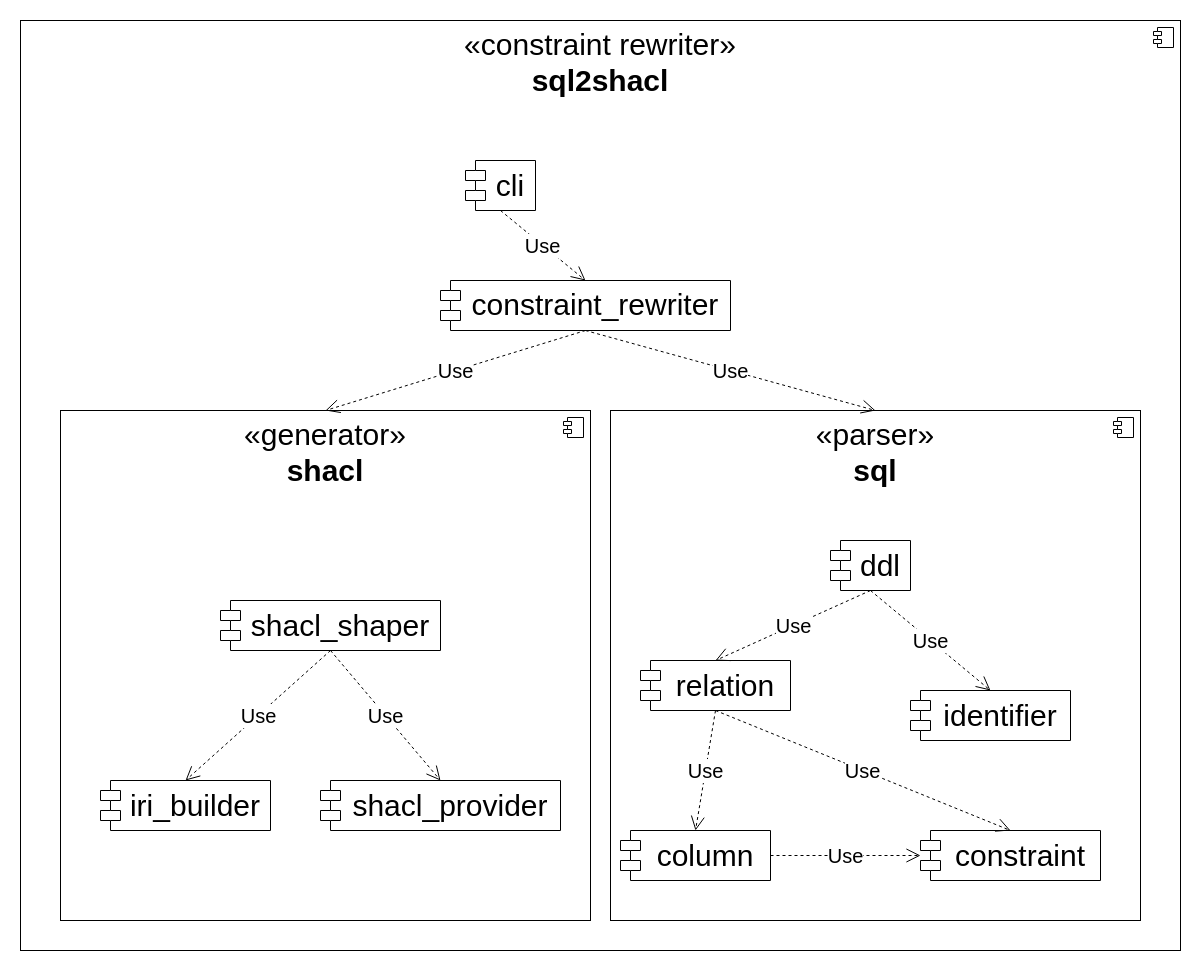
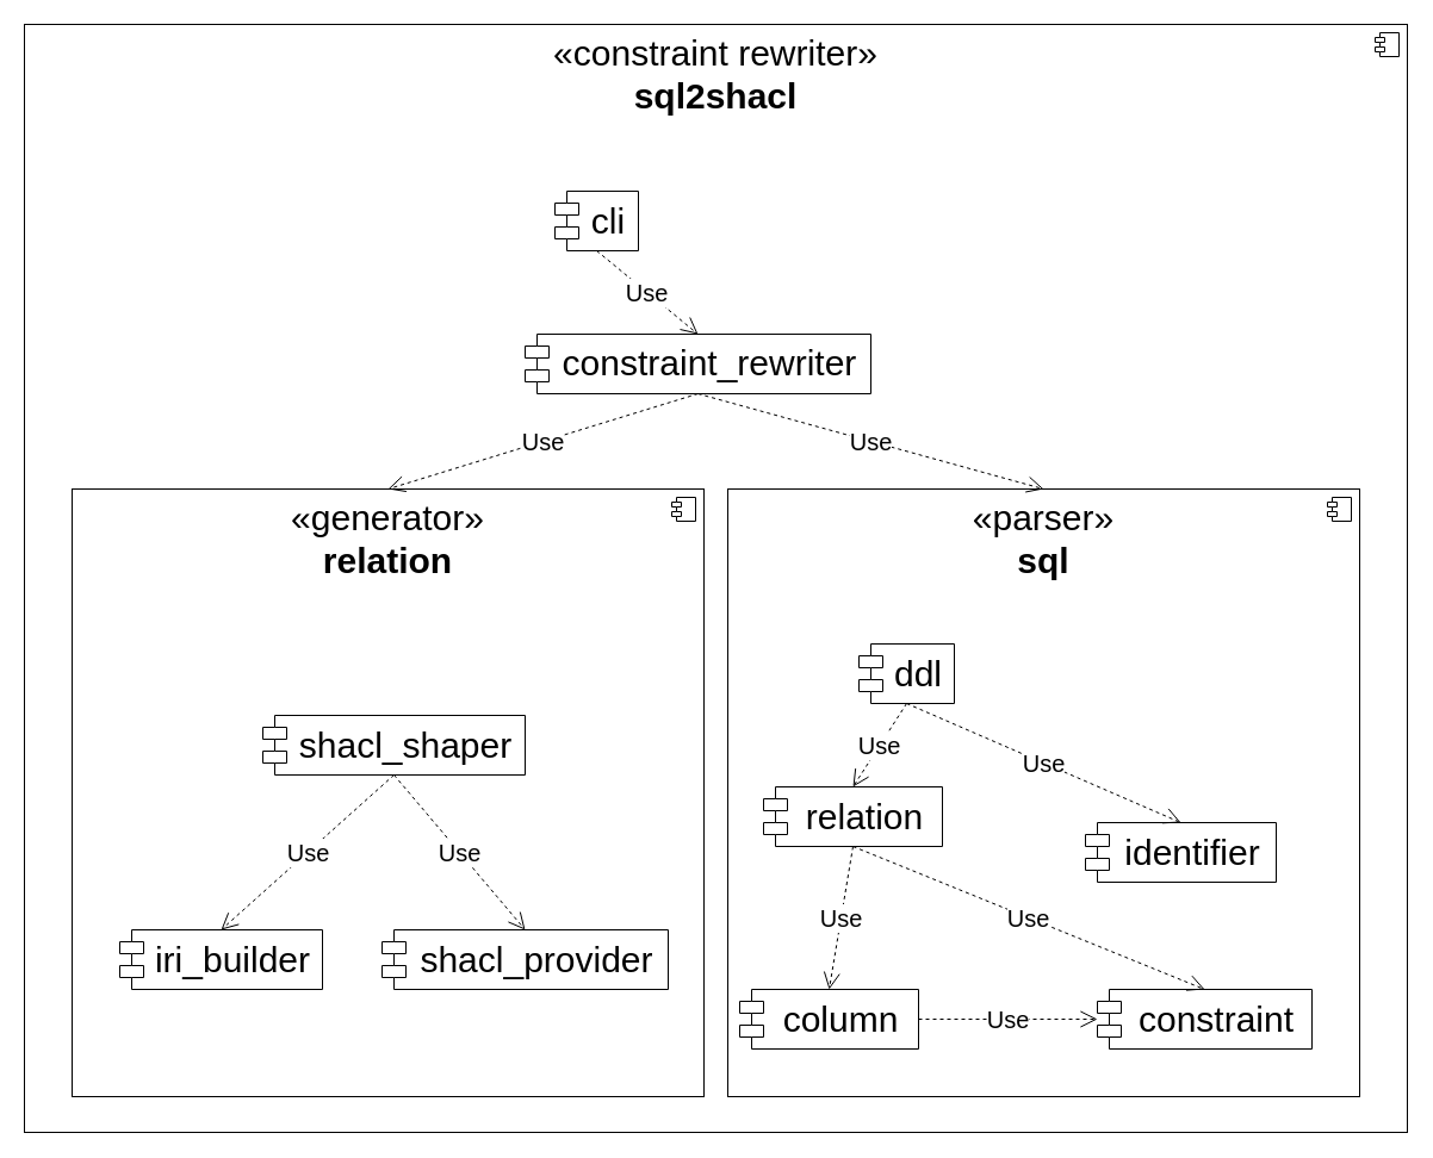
  <mxCell id="0" />
  <mxCell id="1" parent="0" />
  <mxCell id="2" value="«constraint rewriter»&lt;br style=&quot;font-size: 30px;&quot;&gt;&lt;b&gt;sql2shacl&lt;/b&gt;" style="html=1;dropTarget=0;whiteSpace=wrap;fontSize=30;verticalAlign=top;labelBackgroundColor=none;flipH=0;" vertex="1" parent="1"><mxGeometry x="20" y="20" width="1160" height="930" as="geometry" /></mxCell>
  <mxCell id="3" value="" style="shape=module;jettyWidth=8;jettyHeight=4;fontSize=30;verticalAlign=top;labelBackgroundColor=none;" vertex="1" parent="2"><mxGeometry x="1" width="20" height="20" relative="1" as="geometry"><mxPoint x="-27" y="7" as="offset" /></mxGeometry></mxCell>
  <mxCell id="4" value="" style="group" vertex="1" connectable="0" parent="1"><mxGeometry x="440" y="140" width="290" height="180" as="geometry" /></mxCell>
  <mxCell id="5" value="&lt;font style=&quot;font-size: 30px;&quot;&gt;cli&lt;/font&gt;" style="shape=module;align=center;spacingLeft=20;align=center;verticalAlign=middle;whiteSpace=wrap;html=1;flipH=0;" vertex="1" parent="4"><mxGeometry x="25" y="20" width="70" height="50" as="geometry" /></mxCell>
  <mxCell id="6" value="&lt;font style=&quot;font-size: 30px;&quot;&gt;constraint_rewriter&lt;/font&gt;" style="shape=module;align=left;spacingLeft=20;align=center;verticalAlign=top;whiteSpace=wrap;html=1;" vertex="1" parent="4"><mxGeometry y="140" width="290" height="50" as="geometry" /></mxCell>
  <mxCell id="7" value="&lt;font style=&quot;font-size: 20px;&quot;&gt;Use&lt;/font&gt;" style="endArrow=open;endSize=12;dashed=1;html=1;rounded=0;exitX=0.5;exitY=1;exitDx=0;exitDy=0;entryX=0.5;entryY=0;entryDx=0;entryDy=0;" edge="1" parent="4" source="5" target="6"><mxGeometry width="160" relative="1" as="geometry"><mxPoint x="20.085" y="281.471" as="sourcePoint" /><mxPoint x="180.766" y="281.471" as="targetPoint" /></mxGeometry></mxCell>
  <mxCell id="8" value="" style="group" vertex="1" connectable="0" parent="1"><mxGeometry x="610" y="410" width="530" height="510" as="geometry" /></mxCell>
  <mxCell id="9" value="«parser»&lt;br style=&quot;font-size: 30px;&quot;&gt;&lt;b style=&quot;font-size: 30px;&quot;&gt;sql&lt;/b&gt;" style="html=1;dropTarget=0;whiteSpace=wrap;fontSize=30;verticalAlign=top;labelBackgroundColor=none;" vertex="1" parent="8"><mxGeometry width="530" height="510" as="geometry" /></mxCell>
  <mxCell id="10" value="" style="shape=module;jettyWidth=8;jettyHeight=4;fontSize=30;verticalAlign=top;labelBackgroundColor=none;" vertex="1" parent="9"><mxGeometry x="1" width="20" height="20" relative="1" as="geometry"><mxPoint x="-27" y="7" as="offset" /></mxGeometry></mxCell>
  <mxCell id="11" value="relation" style="shape=module;align=left;spacingLeft=20;align=center;verticalAlign=middle;whiteSpace=wrap;html=1;fontSize=30;" vertex="1" parent="8"><mxGeometry x="30" y="250" width="150" height="50" as="geometry" /></mxCell>
  <mxCell id="12" value="identifier" style="shape=module;align=left;spacingLeft=20;align=center;verticalAlign=middle;whiteSpace=wrap;html=1;fontSize=30;" vertex="1" parent="8"><mxGeometry x="300" y="280" width="160" height="50" as="geometry" /></mxCell>
- <mxCell id="13" value="ddl" style="shape=module;align=left;spacingLeft=20;align=center;verticalAlign=middle;whiteSpace=wrap;html=1;fontSize=30;" vertex="1" parent="8"><mxGeometry x="220" y="130" width="80" height="50" as="geometry" /></mxCell>
+ <mxCell id="13" value="ddl" style="shape=module;align=left;spacingLeft=20;align=center;verticalAlign=middle;whiteSpace=wrap;html=1;fontSize=30;" vertex="1" parent="8"><mxGeometry x="110" y="130" width="80" height="50" as="geometry" /></mxCell>
  <mxCell id="14" value="constraint" style="shape=module;align=left;spacingLeft=20;align=center;verticalAlign=middle;whiteSpace=wrap;html=1;fontSize=30;" vertex="1" parent="8"><mxGeometry x="310" y="420" width="180" height="50" as="geometry" /></mxCell>
  <mxCell id="15" value="column" style="shape=module;align=left;spacingLeft=20;align=center;verticalAlign=middle;whiteSpace=wrap;html=1;fontSize=30;" vertex="1" parent="8"><mxGeometry x="10" y="420" width="150" height="50" as="geometry" /></mxCell>
  <mxCell id="16" value="Use" style="endArrow=open;endSize=12;dashed=1;html=1;rounded=0;exitX=0.5;exitY=1;exitDx=0;exitDy=0;entryX=0.5;entryY=0;entryDx=0;entryDy=0;fontSize=20;" edge="1" parent="8" source="13" target="11"><mxGeometry width="160" relative="1" as="geometry"><mxPoint x="-187.855" y="223.235" as="sourcePoint" /><mxPoint x="-20.873" y="223.235" as="targetPoint" /></mxGeometry></mxCell>
  <mxCell id="17" value="Use" style="endArrow=open;endSize=12;dashed=1;html=1;rounded=0;exitX=0.5;exitY=1;exitDx=0;exitDy=0;entryX=0.5;entryY=0;entryDx=0;entryDy=0;fontSize=20;" edge="1" parent="8" source="11" target="15"><mxGeometry width="160" relative="1" as="geometry"><mxPoint x="-187.855" y="126.176" as="sourcePoint" /><mxPoint x="-20.873" y="126.176" as="targetPoint" /></mxGeometry></mxCell>
  <mxCell id="18" value="Use" style="endArrow=open;endSize=12;dashed=1;html=1;rounded=0;exitX=0.5;exitY=1;exitDx=0;exitDy=0;entryX=0.5;entryY=0;entryDx=0;entryDy=0;fontSize=20;" edge="1" parent="8" source="11" target="14"><mxGeometry width="160" relative="1" as="geometry"><mxPoint x="-187.855" y="126.176" as="sourcePoint" /><mxPoint x="-20.873" y="126.176" as="targetPoint" /></mxGeometry></mxCell>
  <mxCell id="19" value="Use" style="endArrow=open;endSize=12;dashed=1;html=1;rounded=0;exitX=1;exitY=0.5;exitDx=0;exitDy=0;fontSize=20;" edge="1" parent="8" source="15" target="14"><mxGeometry width="160" relative="1" as="geometry"><mxPoint x="-187.855" y="126.176" as="sourcePoint" /><mxPoint x="-20.873" y="126.176" as="targetPoint" /></mxGeometry></mxCell>
  <mxCell id="20" value="Use" style="endArrow=open;endSize=12;dashed=1;html=1;rounded=0;exitX=0.5;exitY=1;exitDx=0;exitDy=0;entryX=0.5;entryY=0;entryDx=0;entryDy=0;fontSize=20;" edge="1" parent="8" source="13" target="12"><mxGeometry width="160" relative="1" as="geometry"><mxPoint x="-187.855" y="223.235" as="sourcePoint" /><mxPoint x="-20.873" y="223.235" as="targetPoint" /></mxGeometry></mxCell>
  <mxCell id="21" value="Use" style="endArrow=open;endSize=12;dashed=1;html=1;rounded=0;entryX=0.5;entryY=0;entryDx=0;entryDy=0;exitX=0.5;exitY=1;exitDx=0;exitDy=0;fontSize=20;" edge="1" parent="1" source="6" target="9"><mxGeometry width="160" relative="1" as="geometry"><mxPoint x="296.255" y="533.824" as="sourcePoint" /><mxPoint x="642.723" y="533.824" as="targetPoint" /></mxGeometry></mxCell>
  <mxCell id="22" value="" style="group" vertex="1" connectable="0" parent="1"><mxGeometry x="60" y="410" width="530" height="510" as="geometry" /></mxCell>
- <mxCell id="23" value="«generator»&lt;br style=&quot;font-size: 30px;&quot;&gt;&lt;b style=&quot;font-size: 30px;&quot;&gt;shacl&lt;/b&gt;" style="html=1;dropTarget=0;whiteSpace=wrap;fontSize=30;verticalAlign=top;labelBackgroundColor=none;" vertex="1" parent="22"><mxGeometry width="530" height="510" as="geometry" /></mxCell>
+ <mxCell id="23" value="«generator»&lt;br style=&quot;font-size: 30px;&quot;&gt;&lt;b style=&quot;font-size: 30px;&quot;&gt;relation&lt;/b&gt;" style="html=1;dropTarget=0;whiteSpace=wrap;fontSize=30;verticalAlign=top;labelBackgroundColor=none;" vertex="1" parent="22"><mxGeometry width="530" height="510" as="geometry" /></mxCell>
  <mxCell id="24" value="" style="shape=module;jettyWidth=8;jettyHeight=4;fontSize=30;verticalAlign=top;labelBackgroundColor=none;" vertex="1" parent="23"><mxGeometry x="1" width="20" height="20" relative="1" as="geometry"><mxPoint x="-27" y="7" as="offset" /></mxGeometry></mxCell>
  <mxCell id="25" value="iri_builder" style="shape=module;align=left;spacingLeft=20;align=center;verticalAlign=middle;whiteSpace=wrap;html=1;fontSize=30;" vertex="1" parent="22"><mxGeometry x="40" y="370" width="170" height="50" as="geometry" /></mxCell>
  <mxCell id="26" value="shacl_provider" style="shape=module;align=left;spacingLeft=20;align=center;verticalAlign=middle;whiteSpace=wrap;html=1;fontSize=30;" vertex="1" parent="22"><mxGeometry x="260" y="370" width="240" height="50" as="geometry" /></mxCell>
  <mxCell id="27" value="shacl_shaper" style="shape=module;align=left;spacingLeft=20;align=center;verticalAlign=middle;whiteSpace=wrap;html=1;fontSize=30;" vertex="1" parent="22"><mxGeometry x="160" y="190" width="220" height="50" as="geometry" /></mxCell>
  <mxCell id="28" value="Use" style="endArrow=open;endSize=12;dashed=1;html=1;rounded=0;exitX=0.5;exitY=1;exitDx=0;exitDy=0;entryX=0.5;entryY=0;entryDx=0;entryDy=0;fontSize=20;" edge="1" parent="22" source="27" target="25"><mxGeometry width="160" relative="1" as="geometry"><mxPoint x="451.915" y="305.866" as="sourcePoint" /><mxPoint x="612.596" y="305.866" as="targetPoint" /></mxGeometry></mxCell>
  <mxCell id="29" value="Use" style="endArrow=open;endSize=12;dashed=1;html=1;rounded=0;exitX=0.5;exitY=1;exitDx=0;exitDy=0;entryX=0.5;entryY=0;entryDx=0;entryDy=0;fontSize=20;" edge="1" parent="22" source="27" target="26"><mxGeometry width="160" relative="1" as="geometry"><mxPoint x="451.915" y="305.866" as="sourcePoint" /><mxPoint x="612.596" y="305.866" as="targetPoint" /></mxGeometry></mxCell>
  <mxCell id="30" value="Use" style="endArrow=open;endSize=12;dashed=1;html=1;rounded=0;exitX=0.5;exitY=1;exitDx=0;exitDy=0;entryX=0.5;entryY=0;entryDx=0;entryDy=0;fontSize=20;" edge="1" parent="1" source="6" target="23"><mxGeometry width="160" relative="1" as="geometry"><mxPoint x="453.522" y="533.824" as="sourcePoint" /><mxPoint x="411.745" y="786.176" as="targetPoint" /></mxGeometry></mxCell>
